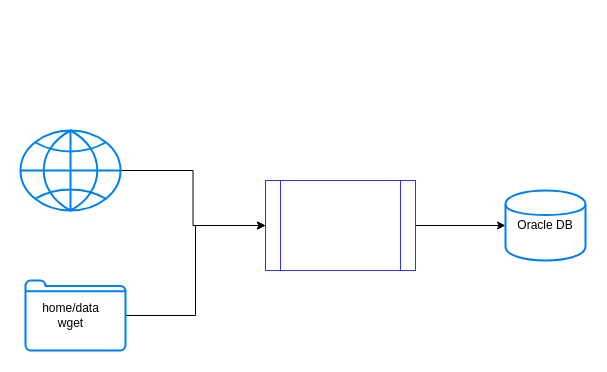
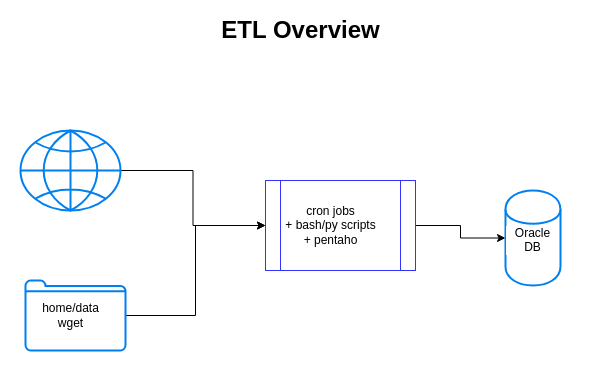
  <mxCell id="0" />
  <mxCell id="1" parent="0" />
  <mxCell id="2" style="edgeStyle=orthogonalEdgeStyle;rounded=0;orthogonalLoop=1;jettySize=auto;html=1;entryX=0;entryY=0.5;entryDx=0;entryDy=0;" edge="1" parent="1" source="3" target="9"><mxGeometry relative="1" as="geometry" /></mxCell>
  <mxCell id="3" value="" style="shape=process;whiteSpace=wrap;html=1;backgroundOutline=1;strokeColor=#3333FF;" vertex="1" parent="1"><mxGeometry x="265" y="180" width="150" height="90" as="geometry" /></mxCell>
  <mxCell id="4" style="edgeStyle=orthogonalEdgeStyle;rounded=0;orthogonalLoop=1;jettySize=auto;html=1;entryX=0;entryY=0.5;entryDx=0;entryDy=0;" edge="1" parent="1" source="5" target="3"><mxGeometry relative="1" as="geometry" /></mxCell>
  <mxCell id="5" value="" style="html=1;verticalLabelPosition=bottom;align=center;labelBackgroundColor=#ffffff;verticalAlign=top;strokeWidth=2;strokeColor=#0080F0;shadow=0;dashed=0;shape=mxgraph.ios7.icons.globe;" vertex="1" parent="1"><mxGeometry x="20" y="130" width="100" height="80" as="geometry" /></mxCell>
  <mxCell id="6" style="edgeStyle=orthogonalEdgeStyle;rounded=0;orthogonalLoop=1;jettySize=auto;html=1;entryX=0;entryY=0.5;entryDx=0;entryDy=0;" edge="1" parent="1" source="7" target="3"><mxGeometry relative="1" as="geometry" /></mxCell>
  <mxCell id="7" value="" style="html=1;verticalLabelPosition=bottom;align=center;labelBackgroundColor=#ffffff;verticalAlign=top;strokeWidth=2;strokeColor=#0080F0;shadow=0;dashed=0;shape=mxgraph.ios7.icons.folder;" vertex="1" parent="1"><mxGeometry x="25" y="280" width="100" height="70" as="geometry" /></mxCell>
  <mxCell id="8" value="home/data &lt;br&gt;wget" style="text;html=1;align=center;verticalAlign=middle;resizable=0;points=[];autosize=1;" vertex="1" parent="1"><mxGeometry x="35" y="300" width="70" height="30" as="geometry" /></mxCell>
- <mxCell id="9" value="Oracle DB" style="shape=cylinder;whiteSpace=wrap;html=1;boundedLbl=1;backgroundOutline=1;shadow=0;dashed=0;verticalAlign=top;strokeColor=#0080F0;strokeWidth=2;labelBackgroundColor=#ffffff;" vertex="1" parent="1"><mxGeometry x="505" y="190" width="80" height="70" as="geometry" /></mxCell>
+ <mxCell id="9" value="Oracle DB" style="shape=cylinder;whiteSpace=wrap;html=1;boundedLbl=1;backgroundOutline=1;shadow=0;dashed=0;verticalAlign=top;strokeColor=#0080F0;strokeWidth=2;labelBackgroundColor=#ffffff;" vertex="1" parent="1"><mxGeometry x="505" y="190" width="55" height="95" as="geometry" /></mxCell>
+ <mxCell id="10" value="cron jobs&lt;br&gt;+ bash/py scripts&lt;br&gt;+ pentaho" style="text;html=1;align=center;verticalAlign=middle;resizable=0;points=[];autosize=1;" vertex="1" parent="1"><mxGeometry x="275" y="200" width="110" height="50" as="geometry" /></mxCell>
+ <mxCell id="11" value="&lt;font style=&quot;font-size: 24px&quot;&gt;&lt;b&gt;ETL Overview&lt;/b&gt;&lt;/font&gt;" style="text;html=1;align=center;verticalAlign=middle;resizable=0;points=[];autosize=1;" vertex="1" parent="1"><mxGeometry x="215" y="20" width="170" height="20" as="geometry" /></mxCell>
